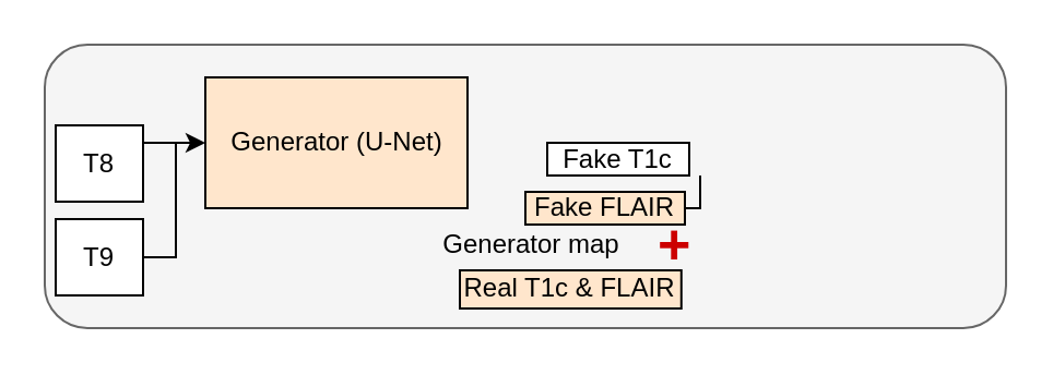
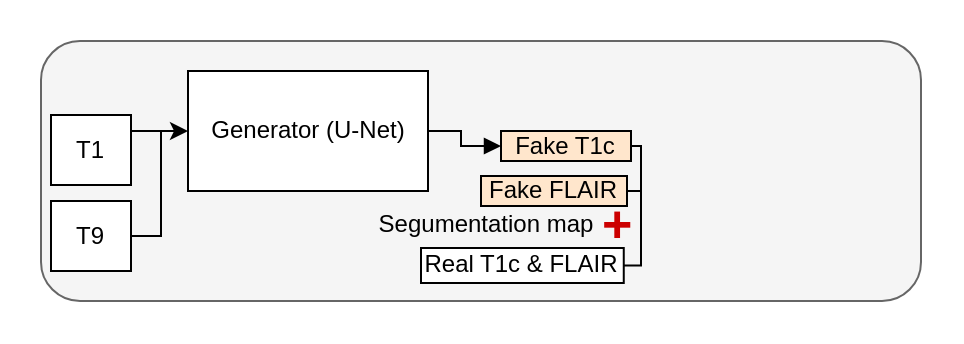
  <mxCell id="0" />
  <mxCell id="1" parent="0" />
  <mxCell id="2" value="" style="rounded=1;whiteSpace=wrap;html=1;fillColor=#f5f5f5;fontColor=#333333;strokeColor=#666666;" parent="1" vertex="1"><mxGeometry x="20" y="20" width="440" height="130" as="geometry" /></mxCell>
- <mxCell id="3" value="Generator (U-Net)" style="rounded=0;whiteSpace=wrap;html=1;fillColor=#ffe6cc;" parent="1" vertex="1"><mxGeometry x="93.5" y="35" width="120" height="60" as="geometry" /></mxCell>
+ <mxCell id="3" value="Generator (U-Net)" style="rounded=0;whiteSpace=wrap;html=1;" parent="1" vertex="1"><mxGeometry x="93.5" y="35" width="120" height="60" as="geometry" /></mxCell>
  <mxCell id="4" style="edgeStyle=orthogonalEdgeStyle;rounded=0;orthogonalLoop=1;jettySize=auto;html=1;exitX=1;exitY=0.5;exitDx=0;exitDy=0;" parent="1" source="5" target="3" edge="1"><mxGeometry relative="1" as="geometry"><Array as="points"><mxPoint x="65" y="65" /></Array></mxGeometry></mxCell>
- <mxCell id="5" value="T8" style="rounded=0;whiteSpace=wrap;html=1;" parent="1" vertex="1"><mxGeometry x="25" y="57" width="40" height="35" as="geometry" /></mxCell>
- <mxCell id="7" value="Fake T1c" style="rounded=0;whiteSpace=wrap;html=1;" parent="1" vertex="1"><mxGeometry x="250" y="65" width="65" height="15" as="geometry" /></mxCell>
- <mxCell id="9" value="Real T1c &amp;amp; FLAIR" style="rounded=0;whiteSpace=wrap;html=1;fillColor=#ffe6cc;" parent="1" vertex="1"><mxGeometry x="210" y="123.5" width="101.38" height="17.5" as="geometry" /></mxCell>
+ <mxCell id="5" value="T1" style="rounded=0;whiteSpace=wrap;html=1;" parent="1" vertex="1"><mxGeometry x="25" y="57" width="40" height="35" as="geometry" /></mxCell>
+ <mxCell id="6" style="edgeStyle=orthogonalEdgeStyle;rounded=0;orthogonalLoop=1;jettySize=auto;html=1;exitX=0;exitY=0.5;exitDx=0;exitDy=0;entryX=1;entryY=0.5;entryDx=0;entryDy=0;endArrow=none;endFill=0;startArrow=block;startFill=1;" parent="1" source="7" target="3" edge="1"><mxGeometry relative="1" as="geometry"><Array as="points"><mxPoint x="230" y="73" /><mxPoint x="230" y="65" /></Array></mxGeometry></mxCell>
+ <mxCell id="7" value="Fake T1c" style="rounded=0;whiteSpace=wrap;html=1;fillColor=#ffe6cc;" parent="1" vertex="1"><mxGeometry x="250" y="65" width="65" height="15" as="geometry" /></mxCell>
+ <mxCell id="8" style="edgeStyle=orthogonalEdgeStyle;rounded=0;orthogonalLoop=1;jettySize=auto;html=1;exitX=1;exitY=0.5;exitDx=0;exitDy=0;entryX=1;entryY=0.5;entryDx=0;entryDy=0;endArrow=none;endFill=0;" parent="1" source="9" target="7" edge="1"><mxGeometry relative="1" as="geometry"><Array as="points"><mxPoint x="320" y="133" /><mxPoint x="320" y="73" /></Array></mxGeometry></mxCell>
+ <mxCell id="9" value="Real T1c &amp;amp; FLAIR" style="rounded=0;whiteSpace=wrap;html=1;" parent="1" vertex="1"><mxGeometry x="210" y="123.5" width="101.38" height="17.5" as="geometry" /></mxCell>
  <mxCell id="10" style="edgeStyle=orthogonalEdgeStyle;rounded=0;orthogonalLoop=1;jettySize=auto;html=1;exitX=1;exitY=0.5;exitDx=0;exitDy=0;endArrow=none;endFill=0;entryX=1;entryY=0.5;entryDx=0;entryDy=0;" parent="1" source="11" target="5" edge="1"><mxGeometry relative="1" as="geometry"><mxPoint x="70" y="70" as="targetPoint" /><Array as="points"><mxPoint x="80" y="118" /><mxPoint x="80" y="65" /></Array></mxGeometry></mxCell>
  <mxCell id="11" value="T9" style="rounded=0;whiteSpace=wrap;html=1;" parent="1" vertex="1"><mxGeometry x="25" y="100" width="40" height="35" as="geometry" /></mxCell>
  <mxCell id="12" style="edgeStyle=orthogonalEdgeStyle;rounded=0;orthogonalLoop=1;jettySize=auto;html=1;exitX=1;exitY=0.5;exitDx=0;exitDy=0;endArrow=none;endFill=0;" parent="1" source="13" edge="1"><mxGeometry relative="1" as="geometry"><mxPoint x="320" y="80" as="targetPoint" /></mxGeometry></mxCell>
  <mxCell id="13" value="Fake FLAIR" style="rounded=0;whiteSpace=wrap;html=1;fillColor=#ffe6cc;" parent="1" vertex="1"><mxGeometry x="240" y="87.5" width="73" height="15" as="geometry" /></mxCell>
- <mxCell id="14" value="&lt;font style=&quot;font-size: 12px;&quot;&gt;&lt;span style=&quot;&quot;&gt;Generator&amp;nbsp;&lt;/span&gt;&lt;span style=&quot;&quot;&gt;map&lt;/span&gt;&lt;/font&gt;" style="text;html=1;strokeColor=none;fillColor=none;align=center;verticalAlign=middle;whiteSpace=wrap;rounded=0;" parent="1" vertex="1"><mxGeometry x="183" y="94" width="120" height="36" as="geometry" /></mxCell>
+ <mxCell id="14" value="&lt;font style=&quot;font-size: 12px;&quot;&gt;&lt;span style=&quot;&quot;&gt;Segumentation&amp;nbsp;&lt;/span&gt;&lt;span style=&quot;&quot;&gt;map&lt;/span&gt;&lt;/font&gt;" style="text;html=1;strokeColor=none;fillColor=none;align=center;verticalAlign=middle;whiteSpace=wrap;rounded=0;" parent="1" vertex="1"><mxGeometry x="183" y="94" width="120" height="36" as="geometry" /></mxCell>
  <mxCell id="15" value="&lt;b style=&quot;font-family: Helvetica; font-size: 12px; font-style: normal; font-variant-ligatures: normal; font-variant-caps: normal; letter-spacing: normal; orphans: 2; text-align: center; text-indent: 0px; text-transform: none; widows: 2; word-spacing: 0px; -webkit-text-stroke-width: 0px; text-decoration-thickness: initial; text-decoration-style: initial; text-decoration-color: initial;&quot;&gt;&lt;font color=&quot;#cc0000&quot; style=&quot;font-size: 26px;&quot;&gt;+&lt;/font&gt;&lt;/b&gt;" style="text;whiteSpace=wrap;html=1;fontSize=12;fillColor=none;" parent="1" vertex="1"><mxGeometry x="299" y="90" width="20" height="40" as="geometry" /></mxCell>
